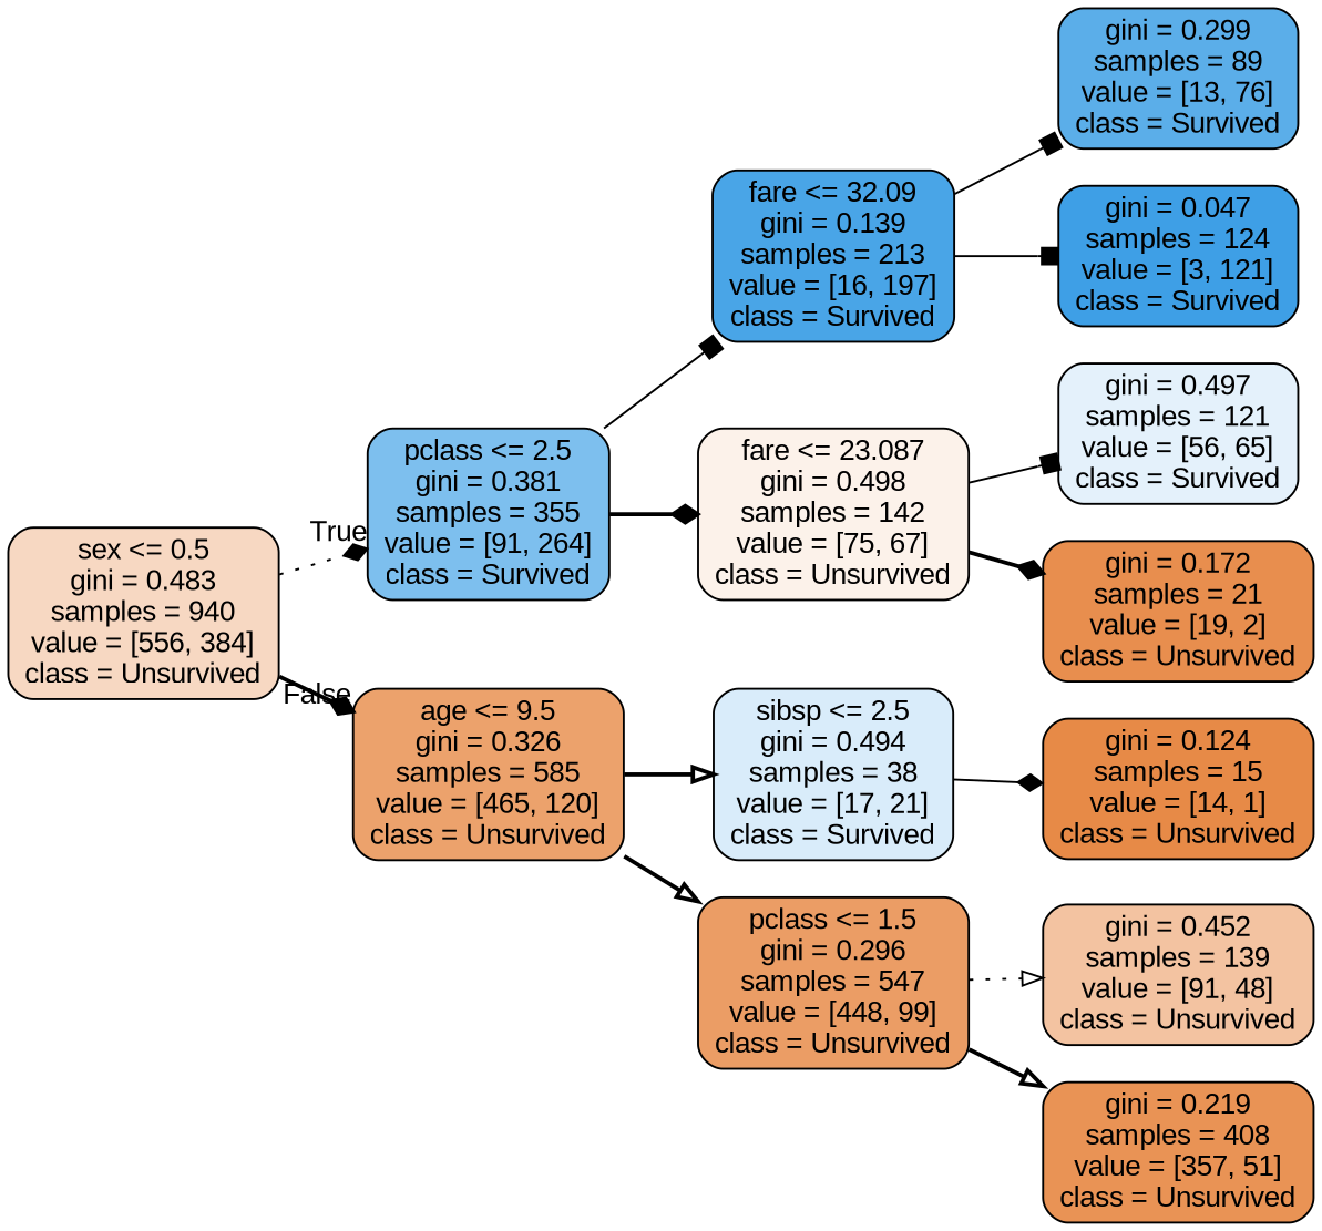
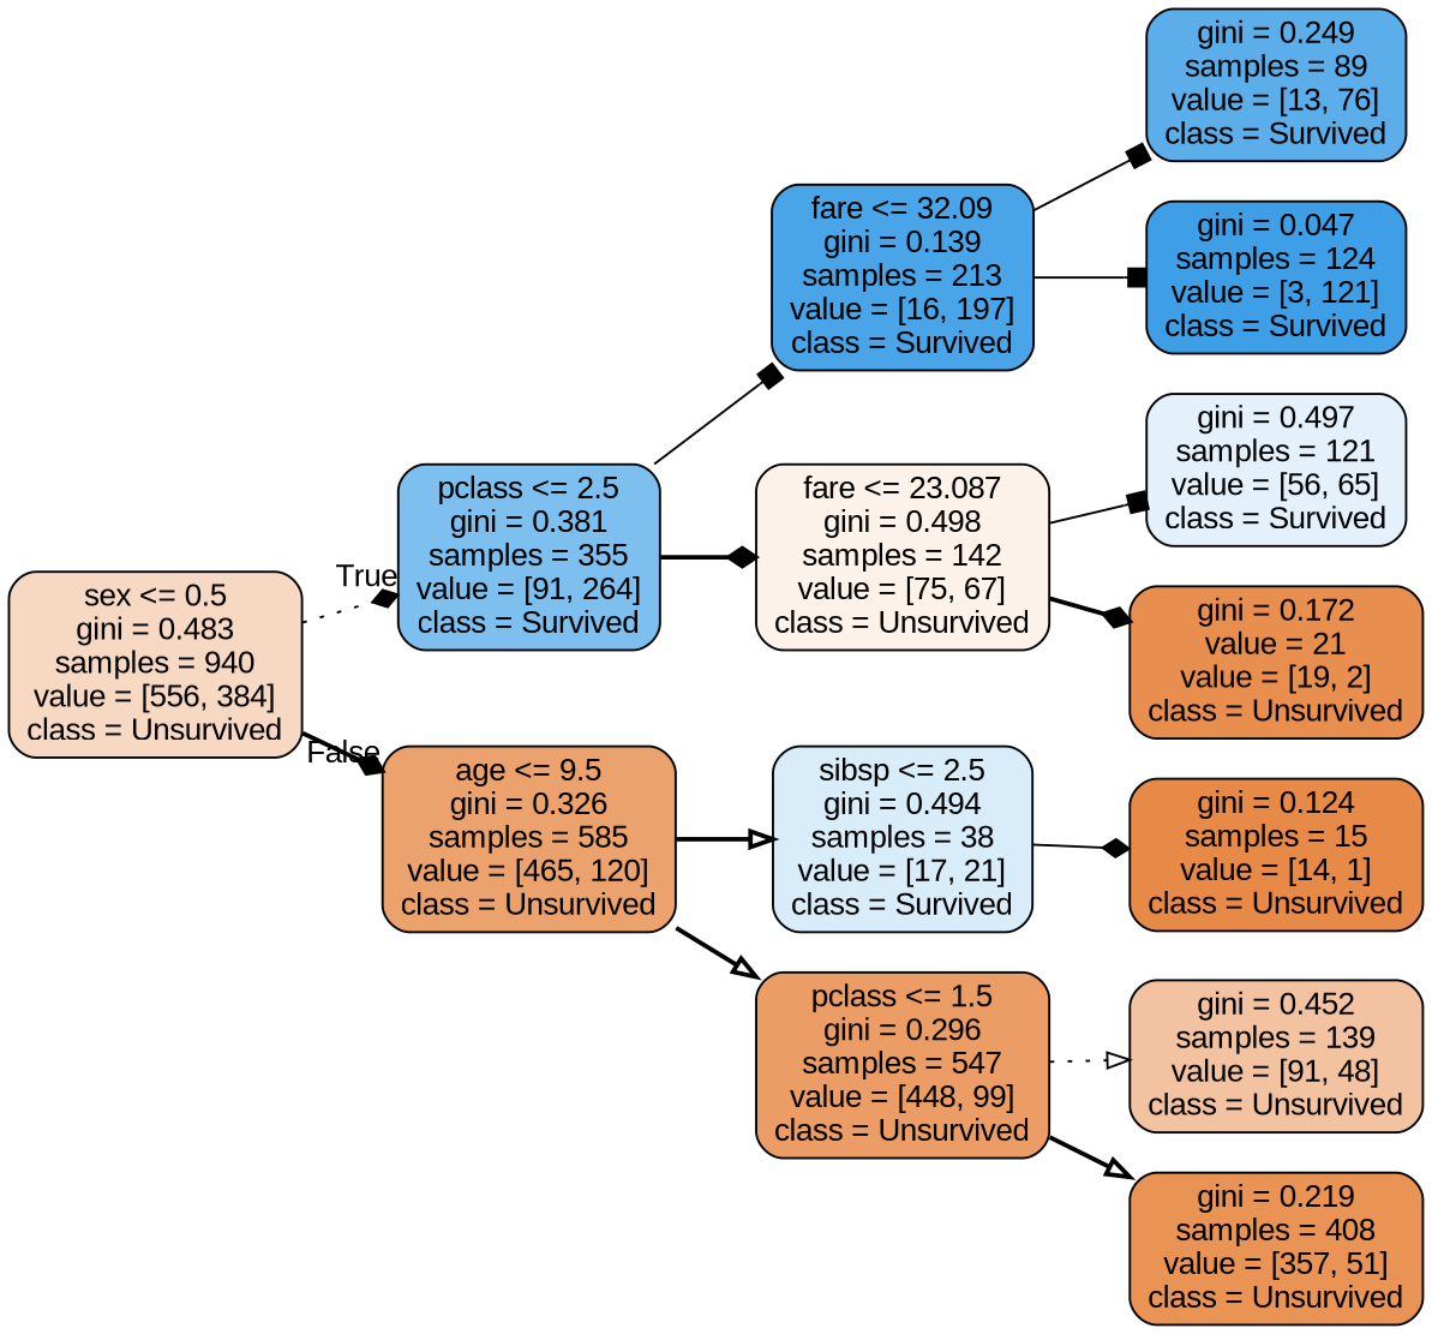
  digraph {
    fontname="Liberation Sans"
    rankdir=LR
    node [color=black fontname="Liberation Sans" shape=box style="filled, rounded"]
    edge [arrowhead=diamond fontname="Liberation Sans" style=bold]
    n1 [fillcolor="#f7d8c2" label="sex <= 0.5\ngini = 0.483\nsamples = 940\nvalue = [556, 384]\nclass = Unsurvived"]
    n2 [fillcolor="#7dbfee" label="pclass <= 2.5\ngini = 0.381\nsamples = 355\nvalue = [91, 264]\nclass = Survived"]
    n3 [fillcolor="#eca26c" label="age <= 9.5\ngini = 0.326\nsamples = 585\nvalue = [465, 120]\nclass = Unsurvived"]
    n4 [fillcolor="#49a5e7" label="fare <= 32.09\ngini = 0.139\nsamples = 213\nvalue = [16, 197]\nclass = Survived"]
    n5 [fillcolor="#fcf2ea" label="fare <= 23.087\ngini = 0.498\nsamples = 142\nvalue = [75, 67]\nclass = Unsurvived"]
    n6 [fillcolor="#d9ecfa" label="sibsp <= 2.5\ngini = 0.494\nsamples = 38\nvalue = [17, 21]\nclass = Survived"]
    n7 [fillcolor="#eb9d65" label="pclass <= 1.5\ngini = 0.296\nsamples = 547\nvalue = [448, 99]\nclass = Unsurvived"]
-   n8 [fillcolor="#5baee9" label="gini = 0.299\nsamples = 89\nvalue = [13, 76]\nclass = Survived"]
+   n8 [fillcolor="#5baee9" label="gini = 0.249\nsamples = 89\nvalue = [13, 76]\nclass = Survived"]
    n9 [fillcolor="#3e9fe6" label="gini = 0.047\nsamples = 124\nvalue = [3, 121]\nclass = Survived"]
    n10 [fillcolor="#e4f1fb" label="gini = 0.497\nsamples = 121\nvalue = [56, 65]\nclass = Survived"]
-   n11 [fillcolor="#e88e4e" label="gini = 0.172\nsamples = 21\nvalue = [19, 2]\nclass = Unsurvived"]
+   n11 [fillcolor="#e88e4e" label="gini = 0.172\nvalue = 21\nvalue = [19, 2]\nclass = Unsurvived"]
    n12 [fillcolor="#e78a47" label="gini = 0.124\nsamples = 15\nvalue = [14, 1]\nclass = Unsurvived"]
    n13 [fillcolor="#f3c3a1" label="gini = 0.452\nsamples = 139\nvalue = [91, 48]\nclass = Unsurvived"]
    n14 [fillcolor="#e99355" label="gini = 0.219\nsamples = 408\nvalue = [357, 51]\nclass = Unsurvived"]
    n1 -> n2 [headlabel=True labelangle=45 labeldistance=2.5 style=dotted]
    n1 -> n3 [headlabel=False labelangle=-45 labeldistance=2.5]
    n2 -> n4 [arrowhead=box style=solid]
    n2 -> n5
    n3 -> n6 [arrowhead=onormal]
    n3 -> n7 [arrowhead=onormal]
    n4 -> n8 [arrowhead=box style=solid]
    n4 -> n9 [arrowhead=box style=solid]
    n5 -> n10 [arrowhead=box style=solid]
    n5 -> n11
    n6 -> n12 [style=solid]
    n7 -> n13 [arrowhead=onormal style=dotted]
    n7 -> n14 [arrowhead=onormal]
  }
